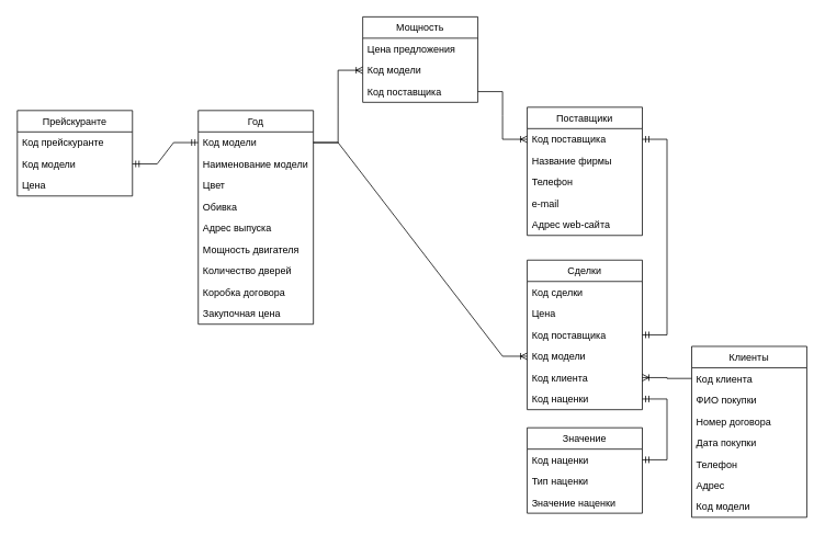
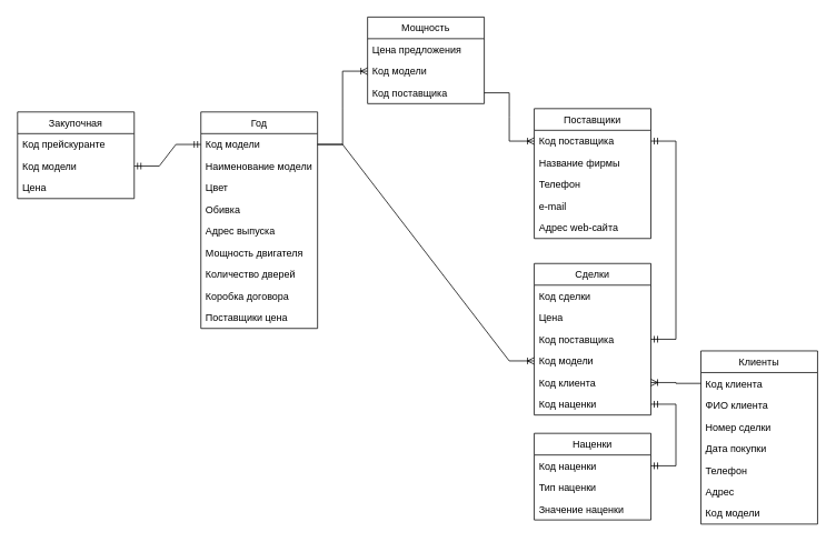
  <mxCell id="0" />
  <mxCell id="1" parent="0" />
  <mxCell id="2" value="Поставщики" style="swimlane;fontStyle=0;childLayout=stackLayout;horizontal=1;startSize=26;fillColor=none;horizontalStack=0;resizeParent=1;resizeParentMax=0;resizeLast=0;collapsible=1;marginBottom=0;" vertex="1" parent="1"><mxGeometry x="640" y="130" width="140" height="156" as="geometry"><mxRectangle x="80" y="70" width="100" height="26" as="alternateBounds" /></mxGeometry></mxCell>
  <mxCell id="3" value="Код поставщика" style="text;strokeColor=none;fillColor=none;align=left;verticalAlign=top;spacingLeft=4;spacingRight=4;overflow=hidden;rotatable=0;points=[[0,0.5],[1,0.5]];portConstraint=eastwest;" vertex="1" parent="2"><mxGeometry y="26" width="140" height="26" as="geometry" /></mxCell>
  <mxCell id="4" value="Название фирмы&#10;" style="text;strokeColor=none;fillColor=none;align=left;verticalAlign=top;spacingLeft=4;spacingRight=4;overflow=hidden;rotatable=0;points=[[0,0.5],[1,0.5]];portConstraint=eastwest;" vertex="1" parent="2"><mxGeometry y="52" width="140" height="26" as="geometry" /></mxCell>
  <mxCell id="5" value="Телефон" style="text;strokeColor=none;fillColor=none;align=left;verticalAlign=top;spacingLeft=4;spacingRight=4;overflow=hidden;rotatable=0;points=[[0,0.5],[1,0.5]];portConstraint=eastwest;" vertex="1" parent="2"><mxGeometry y="78" width="140" height="26" as="geometry" /></mxCell>
  <mxCell id="6" value="e-mail" style="text;strokeColor=none;fillColor=none;align=left;verticalAlign=top;spacingLeft=4;spacingRight=4;overflow=hidden;rotatable=0;points=[[0,0.5],[1,0.5]];portConstraint=eastwest;" vertex="1" parent="2"><mxGeometry y="104" width="140" height="26" as="geometry" /></mxCell>
  <mxCell id="7" value="Адрес web-сайта" style="text;strokeColor=none;fillColor=none;align=left;verticalAlign=top;spacingLeft=4;spacingRight=4;overflow=hidden;rotatable=0;points=[[0,0.5],[1,0.5]];portConstraint=eastwest;" vertex="1" parent="2"><mxGeometry y="130" width="140" height="26" as="geometry" /></mxCell>
  <mxCell id="8" value="Год" style="swimlane;fontStyle=0;childLayout=stackLayout;horizontal=1;startSize=26;fillColor=none;horizontalStack=0;resizeParent=1;resizeParentMax=0;resizeLast=0;collapsible=1;marginBottom=0;" vertex="1" parent="1"><mxGeometry x="240" y="134" width="140" height="260" as="geometry" /></mxCell>
  <mxCell id="9" value="Код модели" style="text;strokeColor=none;fillColor=none;align=left;verticalAlign=top;spacingLeft=4;spacingRight=4;overflow=hidden;rotatable=0;points=[[0,0.5],[1,0.5]];portConstraint=eastwest;" vertex="1" parent="8"><mxGeometry y="26" width="140" height="26" as="geometry" /></mxCell>
  <mxCell id="10" value="Наименование модели" style="text;strokeColor=none;fillColor=none;align=left;verticalAlign=top;spacingLeft=4;spacingRight=4;overflow=hidden;rotatable=0;points=[[0,0.5],[1,0.5]];portConstraint=eastwest;" vertex="1" parent="8"><mxGeometry y="52" width="140" height="26" as="geometry" /></mxCell>
  <mxCell id="11" value="Цвет" style="text;strokeColor=none;fillColor=none;align=left;verticalAlign=top;spacingLeft=4;spacingRight=4;overflow=hidden;rotatable=0;points=[[0,0.5],[1,0.5]];portConstraint=eastwest;" vertex="1" parent="8"><mxGeometry y="78" width="140" height="26" as="geometry" /></mxCell>
  <mxCell id="12" value="Обивка" style="text;strokeColor=none;fillColor=none;align=left;verticalAlign=top;spacingLeft=4;spacingRight=4;overflow=hidden;rotatable=0;points=[[0,0.5],[1,0.5]];portConstraint=eastwest;" vertex="1" parent="8"><mxGeometry y="104" width="140" height="26" as="geometry" /></mxCell>
  <mxCell id="13" value="Адрес выпуска" style="text;strokeColor=none;fillColor=none;align=left;verticalAlign=top;spacingLeft=4;spacingRight=4;overflow=hidden;rotatable=0;points=[[0,0.5],[1,0.5]];portConstraint=eastwest;" vertex="1" parent="8"><mxGeometry y="130" width="140" height="26" as="geometry" /></mxCell>
  <mxCell id="14" value="Мощность двигателя" style="text;strokeColor=none;fillColor=none;align=left;verticalAlign=top;spacingLeft=4;spacingRight=4;overflow=hidden;rotatable=0;points=[[0,0.5],[1,0.5]];portConstraint=eastwest;" vertex="1" parent="8"><mxGeometry y="156" width="140" height="26" as="geometry" /></mxCell>
  <mxCell id="15" value="Количество дверей" style="text;strokeColor=none;fillColor=none;align=left;verticalAlign=top;spacingLeft=4;spacingRight=4;overflow=hidden;rotatable=0;points=[[0,0.5],[1,0.5]];portConstraint=eastwest;" vertex="1" parent="8"><mxGeometry y="182" width="140" height="26" as="geometry" /></mxCell>
  <mxCell id="16" value="Коробка договора" style="text;strokeColor=none;fillColor=none;align=left;verticalAlign=top;spacingLeft=4;spacingRight=4;overflow=hidden;rotatable=0;points=[[0,0.5],[1,0.5]];portConstraint=eastwest;" vertex="1" parent="8"><mxGeometry y="208" width="140" height="26" as="geometry" /></mxCell>
- <mxCell id="17" value="Закупочная цена" style="text;strokeColor=none;fillColor=none;align=left;verticalAlign=top;spacingLeft=4;spacingRight=4;overflow=hidden;rotatable=0;points=[[0,0.5],[1,0.5]];portConstraint=eastwest;" vertex="1" parent="8"><mxGeometry y="234" width="140" height="26" as="geometry" /></mxCell>
+ <mxCell id="17" value="Поставщики цена" style="text;strokeColor=none;fillColor=none;align=left;verticalAlign=top;spacingLeft=4;spacingRight=4;overflow=hidden;rotatable=0;points=[[0,0.5],[1,0.5]];portConstraint=eastwest;" vertex="1" parent="8"><mxGeometry y="234" width="140" height="26" as="geometry" /></mxCell>
  <mxCell id="18" value="Клиенты" style="swimlane;fontStyle=0;childLayout=stackLayout;horizontal=1;startSize=26;fillColor=none;horizontalStack=0;resizeParent=1;resizeParentMax=0;resizeLast=0;collapsible=1;marginBottom=0;" vertex="1" parent="1"><mxGeometry x="840" y="421" width="140" height="208" as="geometry" /></mxCell>
  <mxCell id="19" value="Код клиента" style="text;strokeColor=none;fillColor=none;align=left;verticalAlign=top;spacingLeft=4;spacingRight=4;overflow=hidden;rotatable=0;points=[[0,0.5],[1,0.5]];portConstraint=eastwest;" vertex="1" parent="18"><mxGeometry y="26" width="140" height="26" as="geometry" /></mxCell>
- <mxCell id="20" value="ФИО покупки" style="text;strokeColor=none;fillColor=none;align=left;verticalAlign=top;spacingLeft=4;spacingRight=4;overflow=hidden;rotatable=0;points=[[0,0.5],[1,0.5]];portConstraint=eastwest;" vertex="1" parent="18"><mxGeometry y="52" width="140" height="26" as="geometry" /></mxCell>
- <mxCell id="21" value="Номер договора" style="text;strokeColor=none;fillColor=none;align=left;verticalAlign=top;spacingLeft=4;spacingRight=4;overflow=hidden;rotatable=0;points=[[0,0.5],[1,0.5]];portConstraint=eastwest;" vertex="1" parent="18"><mxGeometry y="78" width="140" height="26" as="geometry" /></mxCell>
+ <mxCell id="20" value="ФИО клиента" style="text;strokeColor=none;fillColor=none;align=left;verticalAlign=top;spacingLeft=4;spacingRight=4;overflow=hidden;rotatable=0;points=[[0,0.5],[1,0.5]];portConstraint=eastwest;" vertex="1" parent="18"><mxGeometry y="52" width="140" height="26" as="geometry" /></mxCell>
+ <mxCell id="21" value="Номер сделки" style="text;strokeColor=none;fillColor=none;align=left;verticalAlign=top;spacingLeft=4;spacingRight=4;overflow=hidden;rotatable=0;points=[[0,0.5],[1,0.5]];portConstraint=eastwest;" vertex="1" parent="18"><mxGeometry y="78" width="140" height="26" as="geometry" /></mxCell>
  <mxCell id="22" value="Дата покупки" style="text;strokeColor=none;fillColor=none;align=left;verticalAlign=top;spacingLeft=4;spacingRight=4;overflow=hidden;rotatable=0;points=[[0,0.5],[1,0.5]];portConstraint=eastwest;" vertex="1" parent="18"><mxGeometry y="104" width="140" height="26" as="geometry" /></mxCell>
  <mxCell id="23" value="Телефон" style="text;strokeColor=none;fillColor=none;align=left;verticalAlign=top;spacingLeft=4;spacingRight=4;overflow=hidden;rotatable=0;points=[[0,0.5],[1,0.5]];portConstraint=eastwest;" vertex="1" parent="18"><mxGeometry y="130" width="140" height="26" as="geometry" /></mxCell>
  <mxCell id="24" value="Адрес" style="text;strokeColor=none;fillColor=none;align=left;verticalAlign=top;spacingLeft=4;spacingRight=4;overflow=hidden;rotatable=0;points=[[0,0.5],[1,0.5]];portConstraint=eastwest;" vertex="1" parent="18"><mxGeometry y="156" width="140" height="26" as="geometry" /></mxCell>
  <mxCell id="25" value="Код модели" style="text;strokeColor=none;fillColor=none;align=left;verticalAlign=top;spacingLeft=4;spacingRight=4;overflow=hidden;rotatable=0;points=[[0,0.5],[1,0.5]];portConstraint=eastwest;" vertex="1" parent="18"><mxGeometry y="182" width="140" height="26" as="geometry" /></mxCell>
- <mxCell id="26" value="Значение" style="swimlane;fontStyle=0;childLayout=stackLayout;horizontal=1;startSize=26;fillColor=none;horizontalStack=0;resizeParent=1;resizeParentMax=0;resizeLast=0;collapsible=1;marginBottom=0;" vertex="1" parent="1"><mxGeometry x="640" y="520" width="140" height="104" as="geometry" /></mxCell>
+ <mxCell id="26" value="Наценки" style="swimlane;fontStyle=0;childLayout=stackLayout;horizontal=1;startSize=26;fillColor=none;horizontalStack=0;resizeParent=1;resizeParentMax=0;resizeLast=0;collapsible=1;marginBottom=0;" vertex="1" parent="1"><mxGeometry x="640" y="520" width="140" height="104" as="geometry" /></mxCell>
  <mxCell id="27" value="Код наценки" style="text;strokeColor=none;fillColor=none;align=left;verticalAlign=top;spacingLeft=4;spacingRight=4;overflow=hidden;rotatable=0;points=[[0,0.5],[1,0.5]];portConstraint=eastwest;" vertex="1" parent="26"><mxGeometry y="26" width="140" height="26" as="geometry" /></mxCell>
  <mxCell id="28" value="Тип наценки" style="text;strokeColor=none;fillColor=none;align=left;verticalAlign=top;spacingLeft=4;spacingRight=4;overflow=hidden;rotatable=0;points=[[0,0.5],[1,0.5]];portConstraint=eastwest;" vertex="1" parent="26"><mxGeometry y="52" width="140" height="26" as="geometry" /></mxCell>
  <mxCell id="29" value="Значение наценки" style="text;strokeColor=none;fillColor=none;align=left;verticalAlign=top;spacingLeft=4;spacingRight=4;overflow=hidden;rotatable=0;points=[[0,0.5],[1,0.5]];portConstraint=eastwest;" vertex="1" parent="26"><mxGeometry y="78" width="140" height="26" as="geometry" /></mxCell>
- <mxCell id="30" value="Прейскуранте" style="swimlane;fontStyle=0;childLayout=stackLayout;horizontal=1;startSize=26;fillColor=none;horizontalStack=0;resizeParent=1;resizeParentMax=0;resizeLast=0;collapsible=1;marginBottom=0;" vertex="1" parent="1"><mxGeometry x="20" y="134" width="140" height="104" as="geometry" /></mxCell>
+ <mxCell id="30" value="Закупочная" style="swimlane;fontStyle=0;childLayout=stackLayout;horizontal=1;startSize=26;fillColor=none;horizontalStack=0;resizeParent=1;resizeParentMax=0;resizeLast=0;collapsible=1;marginBottom=0;" vertex="1" parent="1"><mxGeometry x="20" y="134" width="140" height="104" as="geometry" /></mxCell>
  <mxCell id="31" value="Код прейскуранте" style="text;strokeColor=none;fillColor=none;align=left;verticalAlign=top;spacingLeft=4;spacingRight=4;overflow=hidden;rotatable=0;points=[[0,0.5],[1,0.5]];portConstraint=eastwest;" vertex="1" parent="30"><mxGeometry y="26" width="140" height="26" as="geometry" /></mxCell>
  <mxCell id="32" value="Код модели" style="text;strokeColor=none;fillColor=none;align=left;verticalAlign=top;spacingLeft=4;spacingRight=4;overflow=hidden;rotatable=0;points=[[0,0.5],[1,0.5]];portConstraint=eastwest;" vertex="1" parent="30"><mxGeometry y="52" width="140" height="26" as="geometry" /></mxCell>
  <mxCell id="33" value="Цена" style="text;strokeColor=none;fillColor=none;align=left;verticalAlign=top;spacingLeft=4;spacingRight=4;overflow=hidden;rotatable=0;points=[[0,0.5],[1,0.5]];portConstraint=eastwest;" vertex="1" parent="30"><mxGeometry y="78" width="140" height="26" as="geometry" /></mxCell>
  <mxCell id="34" value="Сделки" style="swimlane;fontStyle=0;childLayout=stackLayout;horizontal=1;startSize=26;fillColor=none;horizontalStack=0;resizeParent=1;resizeParentMax=0;resizeLast=0;collapsible=1;marginBottom=0;" vertex="1" parent="1"><mxGeometry x="640" y="316" width="140" height="182" as="geometry" /></mxCell>
  <mxCell id="35" value="Код сделки" style="text;strokeColor=none;fillColor=none;align=left;verticalAlign=top;spacingLeft=4;spacingRight=4;overflow=hidden;rotatable=0;points=[[0,0.5],[1,0.5]];portConstraint=eastwest;" vertex="1" parent="34"><mxGeometry y="26" width="140" height="26" as="geometry" /></mxCell>
  <mxCell id="36" value="Цена" style="text;strokeColor=none;fillColor=none;align=left;verticalAlign=top;spacingLeft=4;spacingRight=4;overflow=hidden;rotatable=0;points=[[0,0.5],[1,0.5]];portConstraint=eastwest;" vertex="1" parent="34"><mxGeometry y="52" width="140" height="26" as="geometry" /></mxCell>
  <mxCell id="37" value="Код поставщика" style="text;strokeColor=none;fillColor=none;align=left;verticalAlign=top;spacingLeft=4;spacingRight=4;overflow=hidden;rotatable=0;points=[[0,0.5],[1,0.5]];portConstraint=eastwest;" vertex="1" parent="34"><mxGeometry y="78" width="140" height="26" as="geometry" /></mxCell>
  <mxCell id="38" value="Код модели" style="text;strokeColor=none;fillColor=none;align=left;verticalAlign=top;spacingLeft=4;spacingRight=4;overflow=hidden;rotatable=0;points=[[0,0.5],[1,0.5]];portConstraint=eastwest;" vertex="1" parent="34"><mxGeometry y="104" width="140" height="26" as="geometry" /></mxCell>
  <mxCell id="39" value="Код клиента" style="text;strokeColor=none;fillColor=none;align=left;verticalAlign=top;spacingLeft=4;spacingRight=4;overflow=hidden;rotatable=0;points=[[0,0.5],[1,0.5]];portConstraint=eastwest;" vertex="1" parent="34"><mxGeometry y="130" width="140" height="26" as="geometry" /></mxCell>
  <mxCell id="40" value="Код наценки" style="text;strokeColor=none;fillColor=none;align=left;verticalAlign=top;spacingLeft=4;spacingRight=4;overflow=hidden;rotatable=0;points=[[0,0.5],[1,0.5]];portConstraint=eastwest;" vertex="1" parent="34"><mxGeometry y="156" width="140" height="26" as="geometry" /></mxCell>
  <mxCell id="41" value="Мощность" style="swimlane;fontStyle=0;childLayout=stackLayout;horizontal=1;startSize=26;fillColor=none;horizontalStack=0;resizeParent=1;resizeParentMax=0;resizeLast=0;collapsible=1;marginBottom=0;" vertex="1" parent="1"><mxGeometry x="440" y="20" width="140" height="104" as="geometry" /></mxCell>
  <mxCell id="42" value="Цена предложения" style="text;strokeColor=none;fillColor=none;align=left;verticalAlign=top;spacingLeft=4;spacingRight=4;overflow=hidden;rotatable=0;points=[[0,0.5],[1,0.5]];portConstraint=eastwest;" vertex="1" parent="41"><mxGeometry y="26" width="140" height="26" as="geometry" /></mxCell>
  <mxCell id="43" value="Код модели" style="text;strokeColor=none;fillColor=none;align=left;verticalAlign=top;spacingLeft=4;spacingRight=4;overflow=hidden;rotatable=0;points=[[0,0.5],[1,0.5]];portConstraint=eastwest;" vertex="1" parent="41"><mxGeometry y="52" width="140" height="26" as="geometry" /></mxCell>
  <mxCell id="44" value="Код поставщика" style="text;strokeColor=none;fillColor=none;align=left;verticalAlign=top;spacingLeft=4;spacingRight=4;overflow=hidden;rotatable=0;points=[[0,0.5],[1,0.5]];portConstraint=eastwest;" vertex="1" parent="41"><mxGeometry y="78" width="140" height="26" as="geometry" /></mxCell>
  <mxCell id="45" value="" style="edgeStyle=entityRelationEdgeStyle;fontSize=12;html=1;endArrow=ERoneToMany;rounded=0;" edge="1" parent="1" source="44" target="3"><mxGeometry width="100" height="100" relative="1" as="geometry"><mxPoint x="790" y="270" as="sourcePoint" /><mxPoint x="890" y="170" as="targetPoint" /></mxGeometry></mxCell>
  <mxCell id="46" value="" style="edgeStyle=entityRelationEdgeStyle;fontSize=12;html=1;endArrow=ERoneToMany;rounded=0;" edge="1" parent="1" source="9" target="43"><mxGeometry width="100" height="100" relative="1" as="geometry"><mxPoint x="650" y="303" as="sourcePoint" /><mxPoint x="760" y="251" as="targetPoint" /></mxGeometry></mxCell>
  <mxCell id="47" value="" style="edgeStyle=entityRelationEdgeStyle;fontSize=12;html=1;endArrow=ERmandOne;startArrow=ERmandOne;rounded=0;" edge="1" parent="1" source="32" target="9"><mxGeometry width="100" height="100" relative="1" as="geometry"><mxPoint x="790" y="270" as="sourcePoint" /><mxPoint x="380" y="407" as="targetPoint" /></mxGeometry></mxCell>
  <mxCell id="48" value="" style="edgeStyle=entityRelationEdgeStyle;fontSize=12;html=1;endArrow=ERoneToMany;rounded=0;" edge="1" parent="1" source="9" target="38"><mxGeometry width="100" height="100" relative="1" as="geometry"><mxPoint x="820" y="370" as="sourcePoint" /><mxPoint x="920" y="270" as="targetPoint" /></mxGeometry></mxCell>
  <mxCell id="49" value="" style="edgeStyle=entityRelationEdgeStyle;fontSize=12;html=1;endArrow=ERmandOne;startArrow=ERmandOne;rounded=0;" edge="1" parent="1" source="37" target="3"><mxGeometry width="100" height="100" relative="1" as="geometry"><mxPoint x="920" y="420" as="sourcePoint" /><mxPoint x="1020" y="320" as="targetPoint" /></mxGeometry></mxCell>
  <mxCell id="50" value="" style="edgeStyle=entityRelationEdgeStyle;fontSize=12;html=1;endArrow=ERoneToMany;rounded=0;" edge="1" parent="1" source="19" target="39"><mxGeometry width="100" height="100" relative="1" as="geometry"><mxPoint x="820" y="370" as="sourcePoint" /><mxPoint x="930" y="570" as="targetPoint" /></mxGeometry></mxCell>
  <mxCell id="51" value="" style="edgeStyle=entityRelationEdgeStyle;fontSize=12;html=1;endArrow=ERmandOne;startArrow=ERmandOne;rounded=0;" edge="1" parent="1" source="40" target="27"><mxGeometry width="100" height="100" relative="1" as="geometry"><mxPoint x="820" y="570" as="sourcePoint" /><mxPoint x="920" y="470" as="targetPoint" /></mxGeometry></mxCell>
